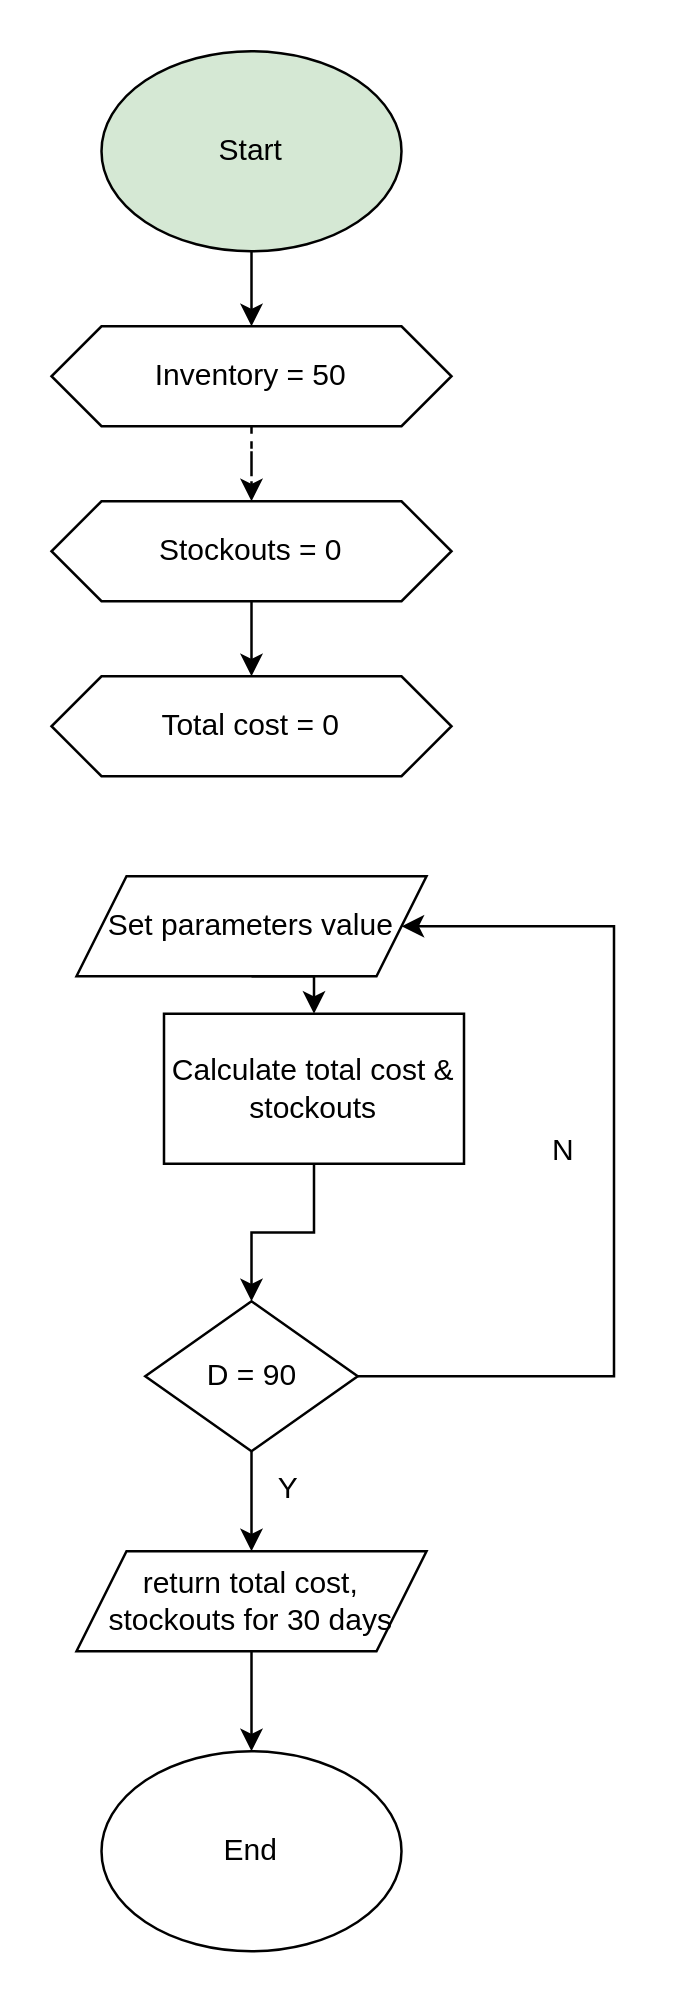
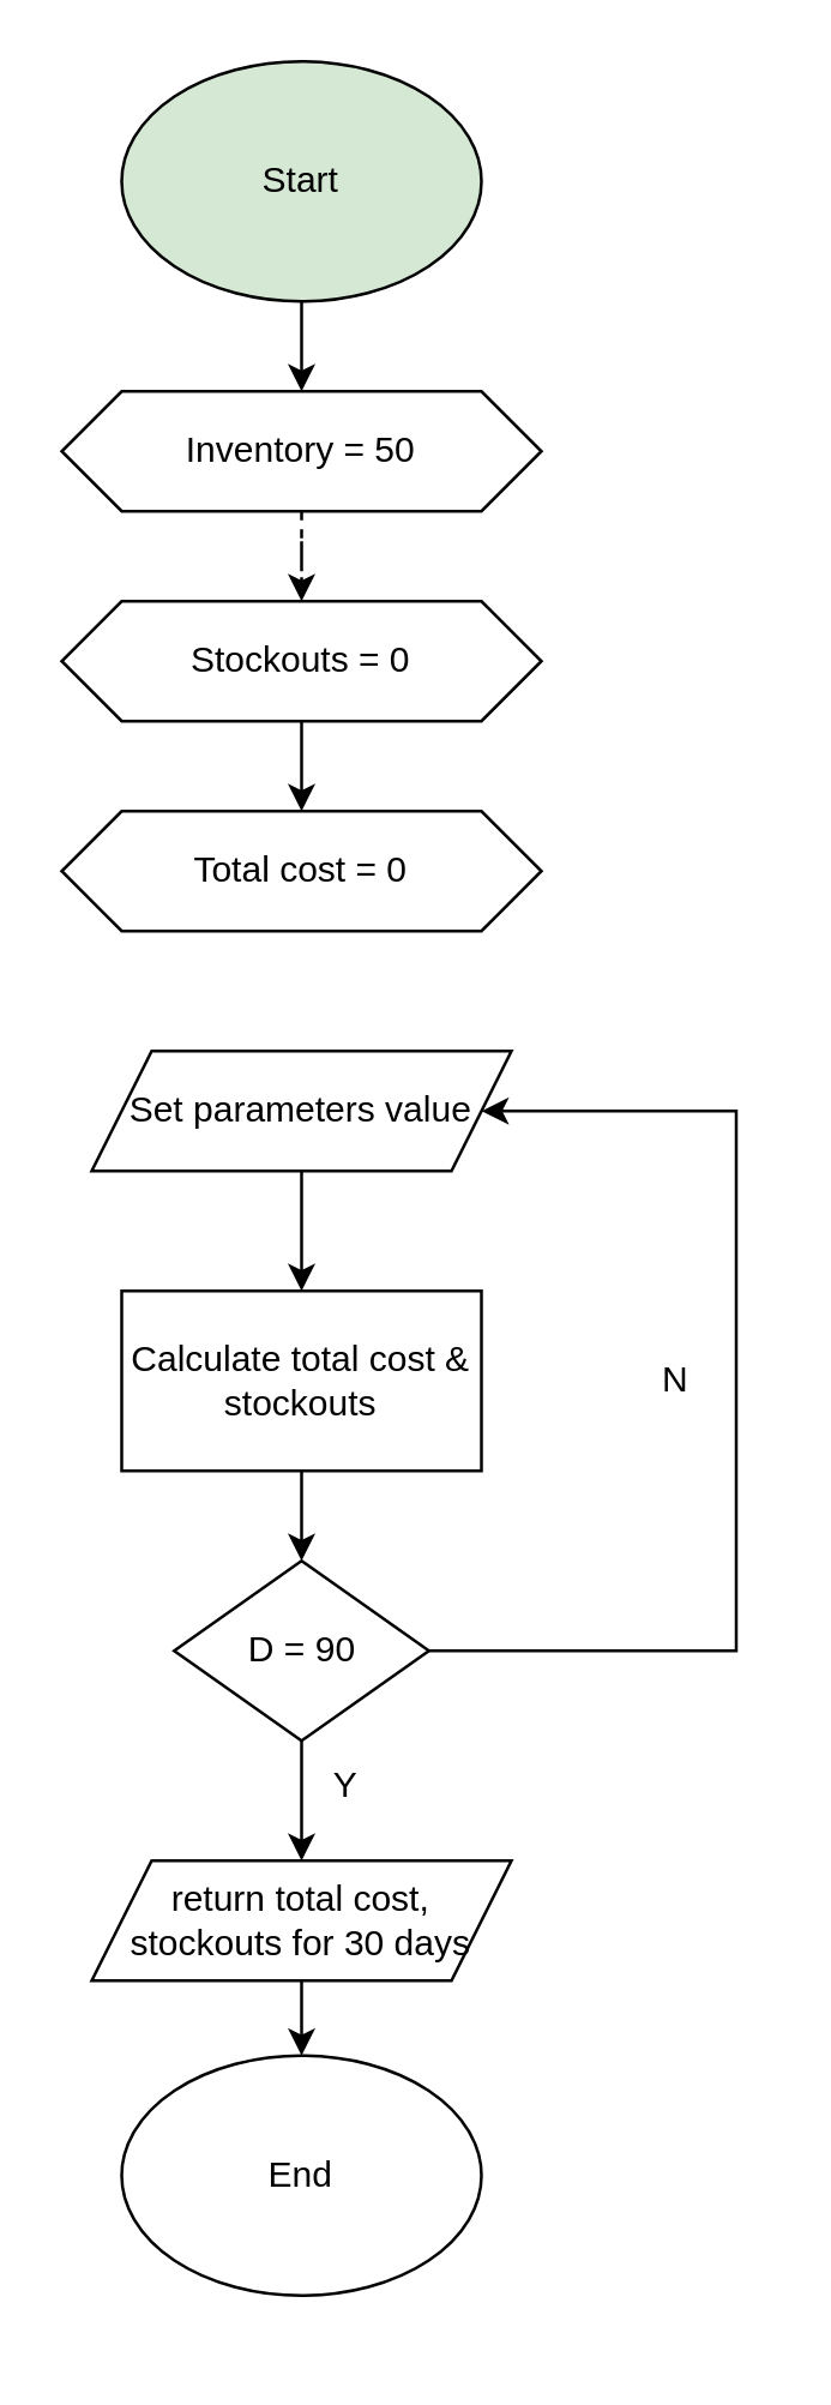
  <mxCell id="0" />
  <mxCell id="1" parent="0" />
  <mxCell id="2" style="edgeStyle=orthogonalEdgeStyle;rounded=0;orthogonalLoop=1;jettySize=auto;html=1;exitX=0.5;exitY=1;exitDx=0;exitDy=0;entryX=0.5;entryY=0;entryDx=0;entryDy=0;" edge="1" parent="1" source="3" target="8"><mxGeometry relative="1" as="geometry" /></mxCell>
  <mxCell id="3" value="Start" style="ellipse;whiteSpace=wrap;html=1;fillColor=#d5e8d4;" vertex="1" parent="1"><mxGeometry x="40" y="20" width="120" height="80" as="geometry" /></mxCell>
- <mxCell id="4" value="End" style="ellipse;whiteSpace=wrap;html=1;" vertex="1" parent="1"><mxGeometry x="40" y="700" width="120" height="80" as="geometry" /></mxCell>
+ <mxCell id="4" value="End" style="ellipse;whiteSpace=wrap;html=1;" vertex="1" parent="1"><mxGeometry x="40" y="685" width="120" height="80" as="geometry" /></mxCell>
  <mxCell id="5" style="edgeStyle=orthogonalEdgeStyle;rounded=0;orthogonalLoop=1;jettySize=auto;html=1;exitX=0.5;exitY=1;exitDx=0;exitDy=0;entryX=0.5;entryY=0;entryDx=0;entryDy=0;" edge="1" parent="1" source="6" target="4"><mxGeometry relative="1" as="geometry" /></mxCell>
  <mxCell id="6" value="return total cost, stockouts for 30 days" style="shape=parallelogram;perimeter=parallelogramPerimeter;whiteSpace=wrap;html=1;fixedSize=1;" vertex="1" parent="1"><mxGeometry x="30" y="620" width="140" height="40" as="geometry" /></mxCell>
  <mxCell id="7" style="edgeStyle=orthogonalEdgeStyle;rounded=0;orthogonalLoop=1;jettySize=auto;html=1;exitX=0.5;exitY=1;exitDx=0;exitDy=0;dashed=1;" edge="1" parent="1" source="8" target="10"><mxGeometry relative="1" as="geometry" /></mxCell>
  <mxCell id="8" value="Inventory = 50" style="shape=hexagon;perimeter=hexagonPerimeter2;whiteSpace=wrap;html=1;fixedSize=1;" vertex="1" parent="1"><mxGeometry x="20" y="130" width="160" height="40" as="geometry" /></mxCell>
  <mxCell id="9" style="edgeStyle=orthogonalEdgeStyle;rounded=0;orthogonalLoop=1;jettySize=auto;html=1;exitX=0.5;exitY=1;exitDx=0;exitDy=0;entryX=0.5;entryY=0;entryDx=0;entryDy=0;" edge="1" parent="1" source="10" target="11"><mxGeometry relative="1" as="geometry" /></mxCell>
  <mxCell id="10" value="Stockouts = 0" style="shape=hexagon;perimeter=hexagonPerimeter2;whiteSpace=wrap;html=1;fixedSize=1;" vertex="1" parent="1"><mxGeometry x="20" y="200" width="160" height="40" as="geometry" /></mxCell>
  <mxCell id="11" value="Total cost = 0" style="shape=hexagon;perimeter=hexagonPerimeter2;whiteSpace=wrap;html=1;fixedSize=1;" vertex="1" parent="1"><mxGeometry x="20" y="270" width="160" height="40" as="geometry" /></mxCell>
  <mxCell id="12" style="edgeStyle=orthogonalEdgeStyle;rounded=0;orthogonalLoop=1;jettySize=auto;html=1;exitX=0.5;exitY=1;exitDx=0;exitDy=0;entryX=0.5;entryY=0;entryDx=0;entryDy=0;" edge="1" parent="1" source="14" target="6"><mxGeometry relative="1" as="geometry" /></mxCell>
  <mxCell id="13" style="edgeStyle=orthogonalEdgeStyle;rounded=0;orthogonalLoop=1;jettySize=auto;html=1;exitX=1;exitY=0.5;exitDx=0;exitDy=0;entryX=1;entryY=0.5;entryDx=0;entryDy=0;" edge="1" parent="1" source="14" target="16"><mxGeometry relative="1" as="geometry"><mxPoint x="325" y="450" as="targetPoint" /><Array as="points"><mxPoint x="245" y="550" /><mxPoint x="245" y="370" /></Array></mxGeometry></mxCell>
  <mxCell id="14" value="D = 90" style="rhombus;whiteSpace=wrap;html=1;" vertex="1" parent="1"><mxGeometry x="57.5" y="520" width="85" height="60" as="geometry" /></mxCell>
  <mxCell id="15" style="edgeStyle=orthogonalEdgeStyle;rounded=0;orthogonalLoop=1;jettySize=auto;html=1;exitX=0.5;exitY=1;exitDx=0;exitDy=0;entryX=0.5;entryY=0;entryDx=0;entryDy=0;" edge="1" parent="1" source="16" target="20"><mxGeometry relative="1" as="geometry" /></mxCell>
  <mxCell id="16" value="Set parameters value" style="shape=parallelogram;perimeter=parallelogramPerimeter;whiteSpace=wrap;html=1;fixedSize=1;" vertex="1" parent="1"><mxGeometry x="30" y="350" width="140" height="40" as="geometry" /></mxCell>
  <mxCell id="17" value="Y" style="text;html=1;align=center;verticalAlign=middle;whiteSpace=wrap;rounded=0;" vertex="1" parent="1"><mxGeometry x="85" y="580" width="60" height="30" as="geometry" /></mxCell>
  <mxCell id="18" value="N" style="text;html=1;align=center;verticalAlign=middle;whiteSpace=wrap;rounded=0;" vertex="1" parent="1"><mxGeometry x="195" y="445" width="60" height="30" as="geometry" /></mxCell>
  <mxCell id="19" style="edgeStyle=orthogonalEdgeStyle;rounded=0;orthogonalLoop=1;jettySize=auto;html=1;exitX=0.5;exitY=1;exitDx=0;exitDy=0;entryX=0.5;entryY=0;entryDx=0;entryDy=0;" edge="1" parent="1" source="20" target="14"><mxGeometry relative="1" as="geometry" /></mxCell>
- <mxCell id="20" value="Calculate total cost &amp;amp; stockouts" style="rounded=0;whiteSpace=wrap;html=1;" vertex="1" parent="1"><mxGeometry x="65" y="405" width="120" height="60" as="geometry" /></mxCell>
+ <mxCell id="20" value="Calculate total cost &amp;amp; stockouts" style="rounded=0;whiteSpace=wrap;html=1;" vertex="1" parent="1"><mxGeometry x="40" y="430" width="120" height="60" as="geometry" /></mxCell>
